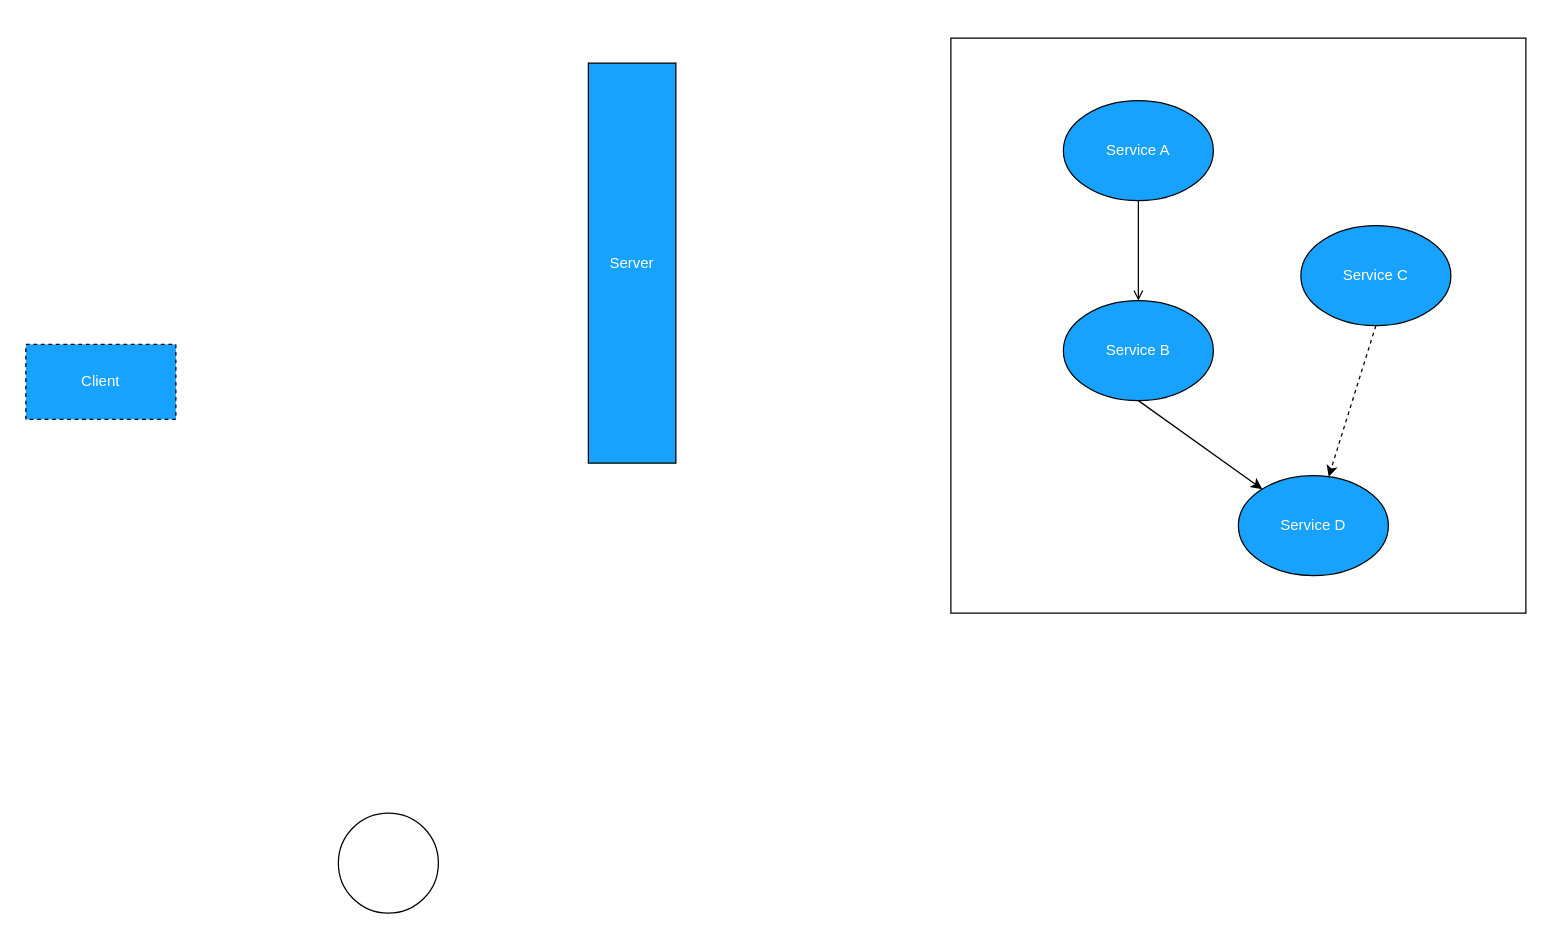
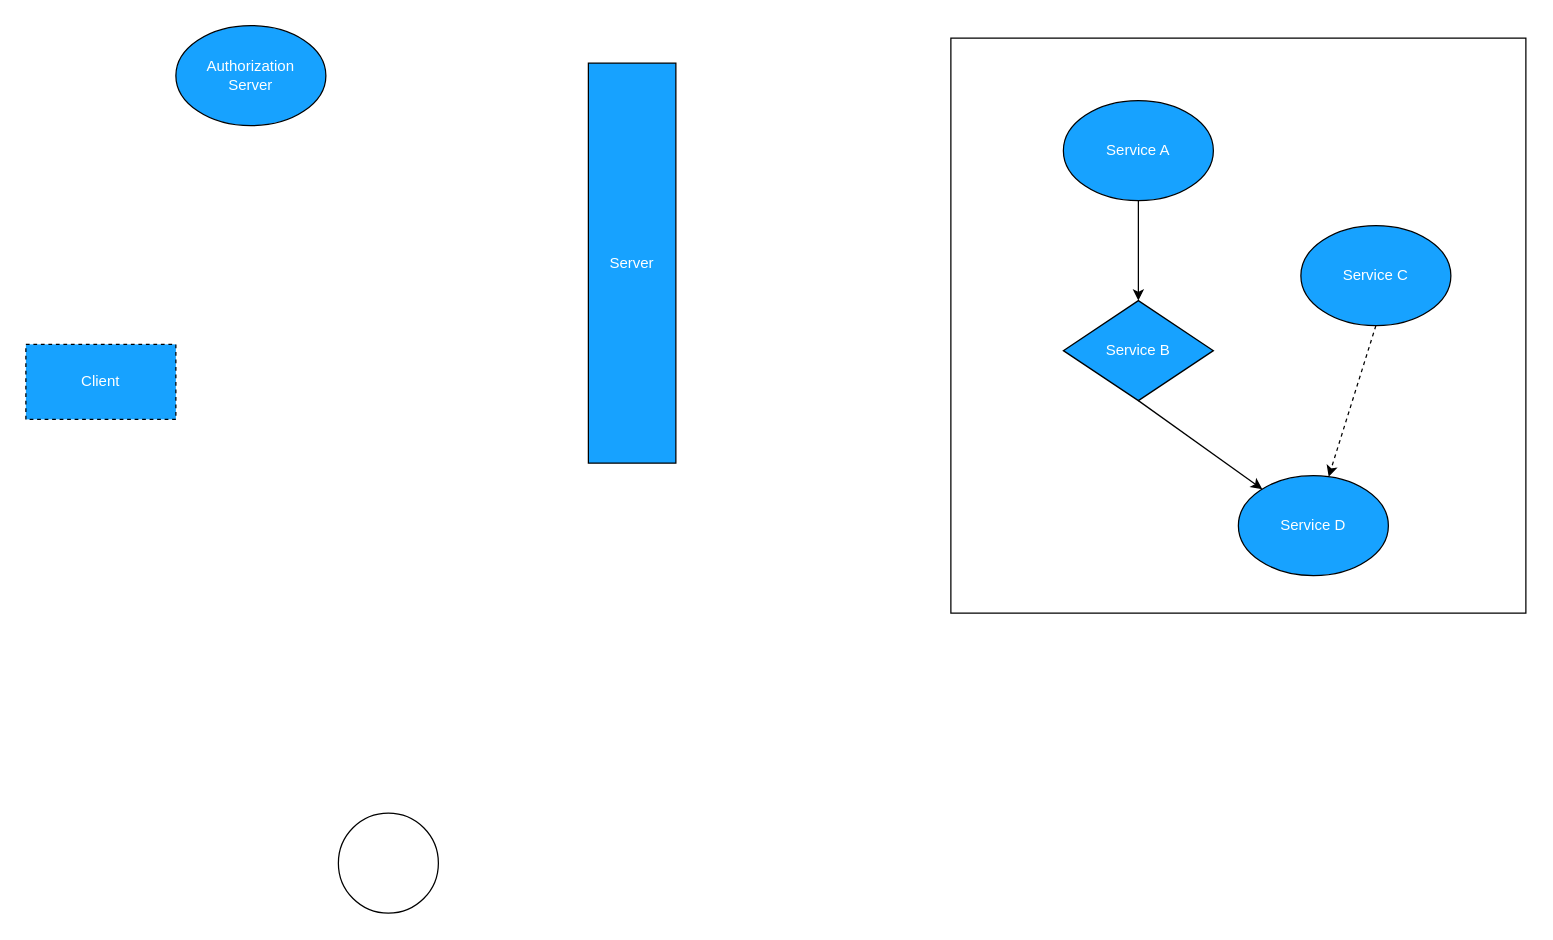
  <mxCell id="0" />
  <mxCell id="1" parent="0" />
  <mxCell id="2" value="" style="ellipse;whiteSpace=wrap;html=1;aspect=fixed;" vertex="1" parent="1"><mxGeometry x="270" y="650" width="80" height="80" as="geometry" /></mxCell>
+ <mxCell id="3" value="Authorization&lt;br&gt;Server" style="ellipse;whiteSpace=wrap;html=1;fillColor=#17A2FF;fontColor=#FFFFFF;" vertex="1" parent="1"><mxGeometry x="140" y="20" width="120" height="80" as="geometry" /></mxCell>
  <mxCell id="4" value="Client" style="rounded=0;whiteSpace=wrap;html=1;fillColor=#17A2FF;fontColor=#FFFFFF;dashed=1;" vertex="1" parent="1"><mxGeometry x="20" y="275" width="120" height="60" as="geometry" /></mxCell>
  <mxCell id="5" value="" style="whiteSpace=wrap;html=1;aspect=fixed;" vertex="1" parent="1"><mxGeometry x="760" y="30" width="460" height="460" as="geometry" /></mxCell>
  <mxCell id="6" value="Server" style="rounded=0;whiteSpace=wrap;html=1;fillColor=#17A2FF;fontColor=#FFFFFF;" vertex="1" parent="1"><mxGeometry x="470" y="50" width="70" height="320" as="geometry" /></mxCell>
  <mxCell id="7" value="Service A" style="ellipse;whiteSpace=wrap;html=1;fillColor=#17A2FF;fontColor=#FFFFFF;" vertex="1" parent="1"><mxGeometry x="850" y="80" width="120" height="80" as="geometry" /></mxCell>
- <mxCell id="8" value="Service B" style="ellipse;whiteSpace=wrap;html=1;fillColor=#17A2FF;fontColor=#FFFFFF;" vertex="1" parent="1"><mxGeometry x="850" y="240" width="120" height="80" as="geometry" /></mxCell>
+ <mxCell id="8" value="Service B" style="rhombus;whiteSpace=wrap;html=1;fillColor=#17A2FF;fontColor=#FFFFFF;" vertex="1" parent="1"><mxGeometry x="850" y="240" width="120" height="80" as="geometry" /></mxCell>
  <mxCell id="9" value="Service D" style="ellipse;whiteSpace=wrap;html=1;fillColor=#17A2FF;fontColor=#FFFFFF;" vertex="1" parent="1"><mxGeometry x="990" y="380" width="120" height="80" as="geometry" /></mxCell>
  <mxCell id="10" value="Service C" style="ellipse;whiteSpace=wrap;html=1;fillColor=#17A2FF;fontColor=#FFFFFF;" vertex="1" parent="1"><mxGeometry x="1040" y="180" width="120" height="80" as="geometry" /></mxCell>
- <mxCell id="11" value="" style="endArrow=open;html=1;fontColor=#FFFFFF;exitX=0.5;exitY=1;exitDx=0;exitDy=0;" edge="1" parent="1" source="7" target="8"><mxGeometry width="50" height="50" relative="1" as="geometry"><mxPoint x="610" y="310" as="sourcePoint" /><mxPoint x="660" y="260" as="targetPoint" /></mxGeometry></mxCell>
+ <mxCell id="11" value="" style="endArrow=classic;html=1;fontColor=#FFFFFF;exitX=0.5;exitY=1;exitDx=0;exitDy=0;" edge="1" parent="1" source="7" target="8"><mxGeometry width="50" height="50" relative="1" as="geometry"><mxPoint x="610" y="310" as="sourcePoint" /><mxPoint x="660" y="260" as="targetPoint" /></mxGeometry></mxCell>
  <mxCell id="12" value="" style="endArrow=classic;html=1;fontColor=#FFFFFF;exitX=0.5;exitY=1;exitDx=0;exitDy=0;dashed=1;" edge="1" parent="1" source="10" target="9"><mxGeometry width="50" height="50" relative="1" as="geometry"><mxPoint x="610" y="310" as="sourcePoint" /><mxPoint x="660" y="260" as="targetPoint" /></mxGeometry></mxCell>
  <mxCell id="13" value="" style="endArrow=classic;html=1;fontColor=#FFFFFF;exitX=0.5;exitY=1;exitDx=0;exitDy=0;" edge="1" parent="1" source="8" target="9"><mxGeometry width="50" height="50" relative="1" as="geometry"><mxPoint x="610" y="310" as="sourcePoint" /><mxPoint x="660" y="260" as="targetPoint" /></mxGeometry></mxCell>
